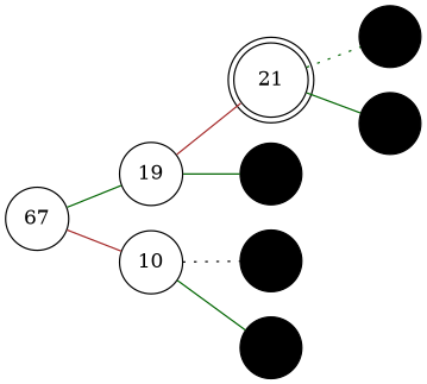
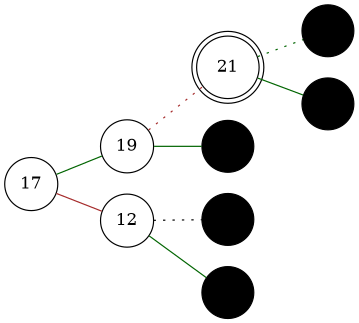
  graph {
    rankdir=LR
    node [ordering=out shape=circle color=black fillcolor=black style=filled]
    edge [color=darkgreen style=solid]
    21 [shape=doublecircle color="" fillcolor="" style=""]
    e4
    e5
-   17 [label=67 color="" fillcolor="" style=""]
+   17 [color="" fillcolor="" style=""]
    19 [color="" fillcolor="" style=""]
-   12 [label=10 color="" fillcolor="" style=""]
+   12 [color="" fillcolor="" style=""]
    e3
    e1
    e2
    21 -- e4 [style=dotted]
    21 -- e5
    17 -- 19
    17 -- 12 [color=brown]
-   19 -- 21 [color=brown]
+   19 -- 21 [color=brown style=dotted]
    19 -- e3
    12 -- e1 [color=black style=dotted]
    12 -- e2
  }
